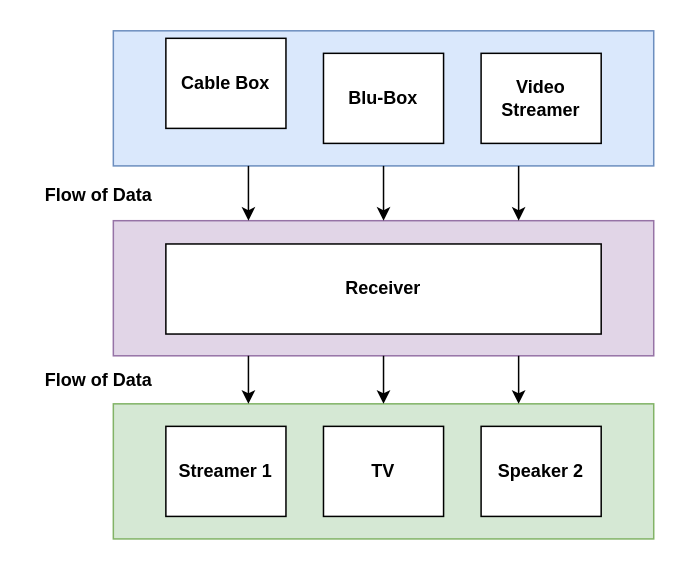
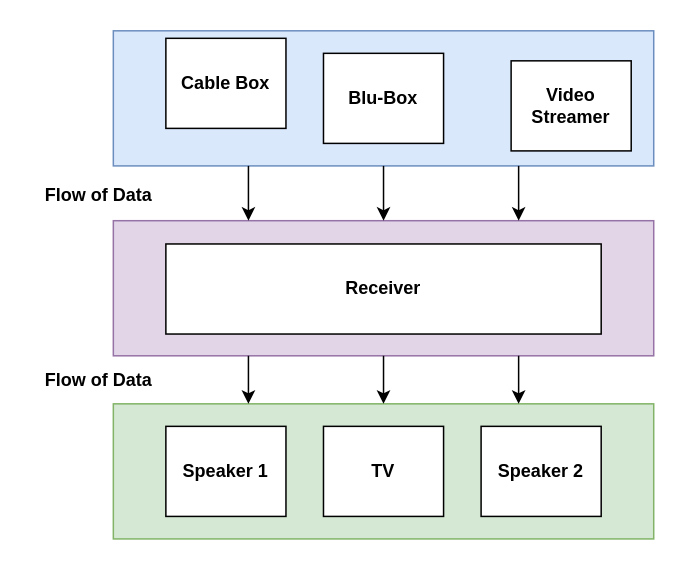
  <mxCell id="0" />
  <mxCell id="1" parent="0" />
  <mxCell id="2" value="" style="rounded=0;whiteSpace=wrap;html=1;fillColor=#d5e8d4;strokeColor=#82b366;" vertex="1" parent="1"><mxGeometry x="75" y="268.5" width="360" height="90" as="geometry" /></mxCell>
  <mxCell id="3" value="" style="rounded=0;whiteSpace=wrap;html=1;fillColor=#dae8fc;strokeColor=#6c8ebf;" vertex="1" parent="1"><mxGeometry x="75" y="20" width="360" height="90" as="geometry" /></mxCell>
  <mxCell id="4" value="" style="rounded=0;whiteSpace=wrap;html=1;fillColor=#e1d5e7;strokeColor=#9673a6;" vertex="1" parent="1"><mxGeometry x="75" y="146.5" width="360" height="90" as="geometry" /></mxCell>
  <mxCell id="5" value="&lt;b&gt;Cable Box&lt;/b&gt;" style="rounded=0;whiteSpace=wrap;html=1;" vertex="1" parent="1"><mxGeometry x="110" y="25" width="80" height="60" as="geometry" /></mxCell>
  <mxCell id="6" value="" style="edgeStyle=orthogonalEdgeStyle;rounded=0;orthogonalLoop=1;jettySize=auto;html=1;entryX=0.5;entryY=0;entryDx=0;entryDy=0;exitX=0.5;exitY=1;exitDx=0;exitDy=0;" edge="1" parent="1" source="3" target="4"><mxGeometry relative="1" as="geometry"><mxPoint x="255" y="120" as="sourcePoint" /><mxPoint x="255" y="140" as="targetPoint" /></mxGeometry></mxCell>
  <mxCell id="7" value="&lt;b&gt;Blu-Box&lt;/b&gt;" style="rounded=0;whiteSpace=wrap;html=1;" vertex="1" parent="1"><mxGeometry x="215" y="35" width="80" height="60" as="geometry" /></mxCell>
- <mxCell id="8" value="&lt;b&gt;Video Streamer&lt;/b&gt;" style="rounded=0;whiteSpace=wrap;html=1;" vertex="1" parent="1"><mxGeometry x="320" y="35" width="80" height="60" as="geometry" /></mxCell>
- <mxCell id="9" value="&lt;b&gt;Streamer 1&lt;/b&gt;" style="rounded=0;whiteSpace=wrap;html=1;" vertex="1" parent="1"><mxGeometry x="110" y="283.5" width="80" height="60" as="geometry" /></mxCell>
+ <mxCell id="8" value="&lt;b&gt;Video Streamer&lt;/b&gt;" style="rounded=0;whiteSpace=wrap;html=1;" vertex="1" parent="1"><mxGeometry x="340" y="40" width="80" height="60" as="geometry" /></mxCell>
+ <mxCell id="9" value="&lt;b&gt;Speaker 1&lt;/b&gt;" style="rounded=0;whiteSpace=wrap;html=1;" vertex="1" parent="1"><mxGeometry x="110" y="283.5" width="80" height="60" as="geometry" /></mxCell>
  <mxCell id="10" value="&lt;b&gt;TV&lt;/b&gt;" style="rounded=0;whiteSpace=wrap;html=1;" vertex="1" parent="1"><mxGeometry x="215" y="283.5" width="80" height="60" as="geometry" /></mxCell>
  <mxCell id="11" value="&lt;b&gt;Speaker 2&lt;/b&gt;" style="rounded=0;whiteSpace=wrap;html=1;" vertex="1" parent="1"><mxGeometry x="320" y="283.5" width="80" height="60" as="geometry" /></mxCell>
  <mxCell id="12" value="&lt;b&gt;Receiver&lt;/b&gt;" style="rounded=0;whiteSpace=wrap;html=1;" vertex="1" parent="1"><mxGeometry x="110" y="162" width="290" height="60" as="geometry" /></mxCell>
  <mxCell id="13" value="" style="endArrow=classic;html=1;exitX=0.25;exitY=1;exitDx=0;exitDy=0;entryX=0.25;entryY=0;entryDx=0;entryDy=0;" edge="1" parent="1" source="3" target="4"><mxGeometry width="50" height="50" relative="1" as="geometry"><mxPoint x="80" y="390" as="sourcePoint" /><mxPoint x="160" y="130" as="targetPoint" /></mxGeometry></mxCell>
  <mxCell id="14" value="" style="endArrow=classic;html=1;exitX=0.75;exitY=1;exitDx=0;exitDy=0;entryX=0.75;entryY=0;entryDx=0;entryDy=0;" edge="1" parent="1" source="3" target="4"><mxGeometry width="50" height="50" relative="1" as="geometry"><mxPoint x="80" y="430" as="sourcePoint" /><mxPoint x="130" y="380" as="targetPoint" /></mxGeometry></mxCell>
  <mxCell id="15" value="" style="endArrow=classic;html=1;exitX=0.25;exitY=1;exitDx=0;exitDy=0;entryX=0.25;entryY=0;entryDx=0;entryDy=0;" edge="1" parent="1" source="4" target="2"><mxGeometry width="50" height="50" relative="1" as="geometry"><mxPoint x="80" y="430" as="sourcePoint" /><mxPoint x="130" y="380" as="targetPoint" /></mxGeometry></mxCell>
  <mxCell id="16" value="" style="endArrow=classic;html=1;exitX=0.5;exitY=1;exitDx=0;exitDy=0;entryX=0.5;entryY=0;entryDx=0;entryDy=0;" edge="1" parent="1" source="4" target="2"><mxGeometry width="50" height="50" relative="1" as="geometry"><mxPoint x="80" y="430" as="sourcePoint" /><mxPoint x="130" y="380" as="targetPoint" /></mxGeometry></mxCell>
  <mxCell id="17" value="" style="endArrow=classic;html=1;exitX=0.75;exitY=1;exitDx=0;exitDy=0;entryX=0.75;entryY=0;entryDx=0;entryDy=0;" edge="1" parent="1" source="4" target="2"><mxGeometry width="50" height="50" relative="1" as="geometry"><mxPoint x="80" y="430" as="sourcePoint" /><mxPoint x="130" y="380" as="targetPoint" /></mxGeometry></mxCell>
  <mxCell id="18" value="&lt;b&gt;Flow of Data&lt;/b&gt;" style="text;html=1;resizable=0;autosize=1;align=center;verticalAlign=middle;points=[];fillColor=none;strokeColor=none;rounded=0;" vertex="1" parent="1"><mxGeometry x="20" y="120" width="90" height="20" as="geometry" /></mxCell>
  <mxCell id="19" value="&lt;b&gt;Flow of Data&lt;/b&gt;" style="text;html=1;resizable=0;autosize=1;align=center;verticalAlign=middle;points=[];fillColor=none;strokeColor=none;rounded=0;" vertex="1" parent="1"><mxGeometry x="20" y="242.5" width="90" height="20" as="geometry" /></mxCell>
